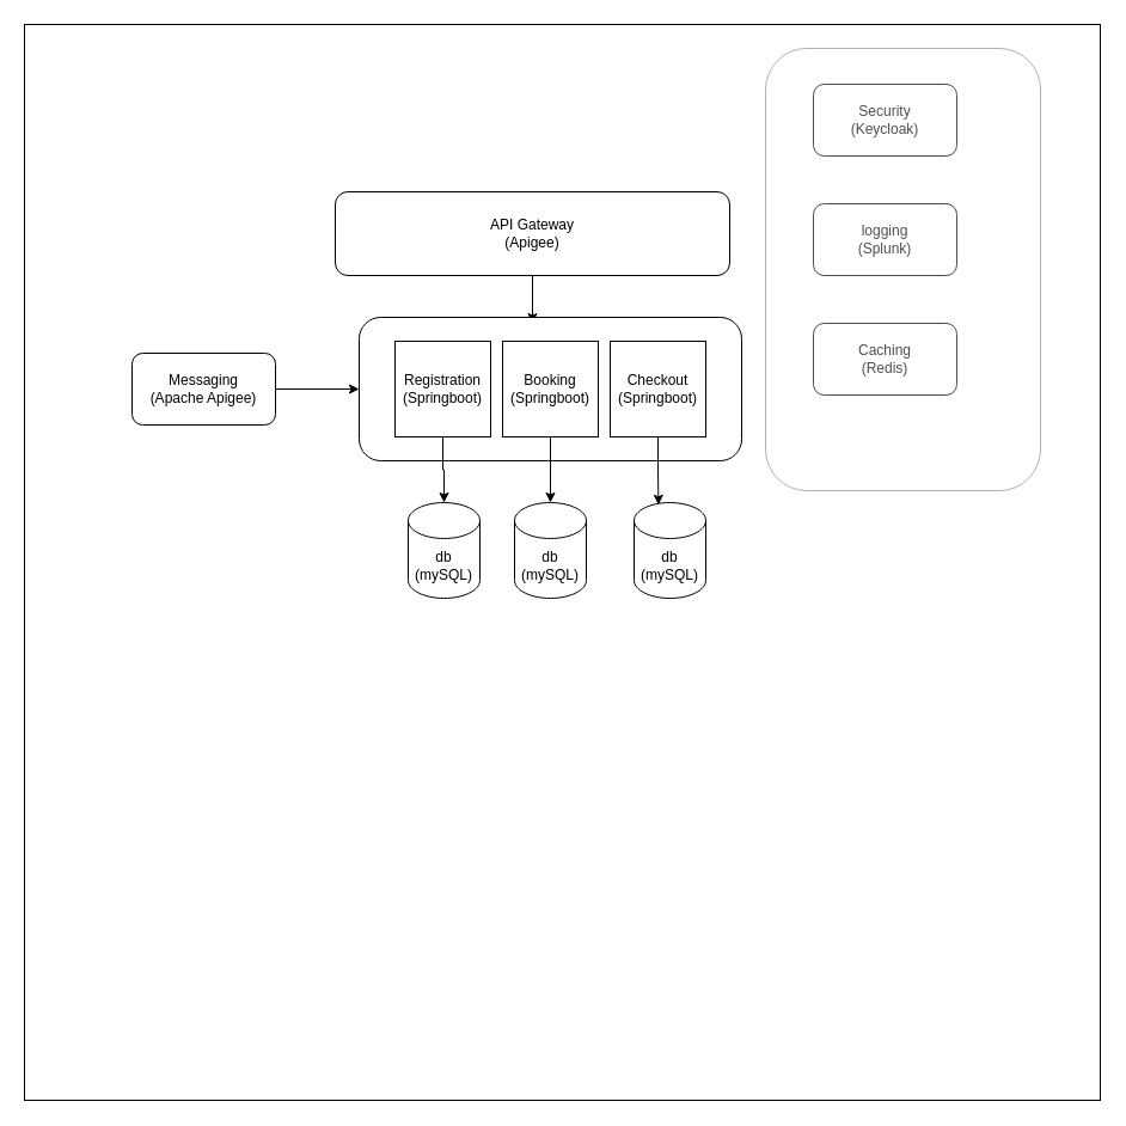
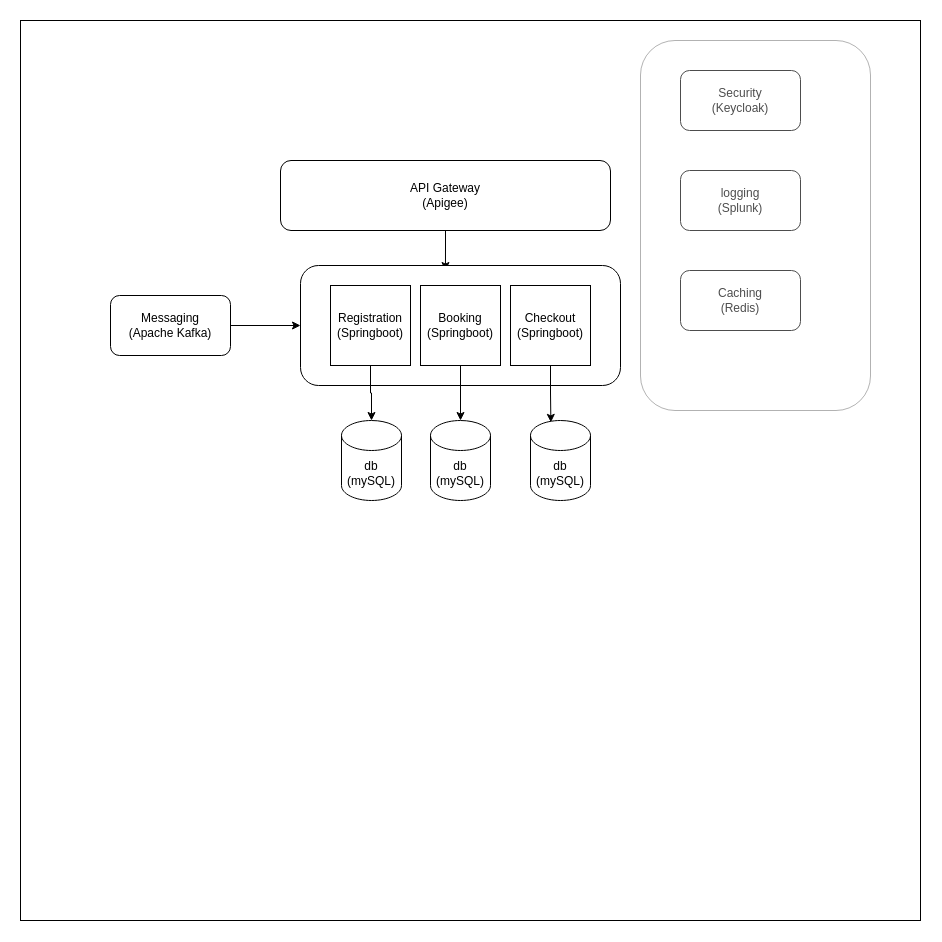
  <mxCell id="0" />
  <mxCell id="1" parent="0" />
  <mxCell id="2" value="" style="whiteSpace=wrap;html=1;aspect=fixed;" parent="1" vertex="1"><mxGeometry x="20" y="20" width="900" height="900" as="geometry" /></mxCell>
  <mxCell id="3" style="edgeStyle=orthogonalEdgeStyle;rounded=0;orthogonalLoop=1;jettySize=auto;html=1;entryX=0.453;entryY=0.042;entryDx=0;entryDy=0;entryPerimeter=0;" edge="1" parent="1" source="4" target="5"><mxGeometry relative="1" as="geometry" /></mxCell>
  <mxCell id="4" value="API Gateway&lt;br&gt;(Apigee)" style="rounded=1;whiteSpace=wrap;html=1;" parent="1" vertex="1"><mxGeometry x="280" y="160" width="330" height="70" as="geometry" /></mxCell>
  <mxCell id="5" value="Services&lt;br&gt;" style="rounded=1;whiteSpace=wrap;html=1;" parent="1" vertex="1"><mxGeometry x="300" y="265" width="320" height="120" as="geometry" /></mxCell>
  <mxCell id="6" style="edgeStyle=orthogonalEdgeStyle;rounded=0;orthogonalLoop=1;jettySize=auto;html=1;" parent="1" source="7" target="5" edge="1"><mxGeometry relative="1" as="geometry" /></mxCell>
- <mxCell id="7" value="Messaging&lt;br&gt;(Apache Apigee)" style="rounded=1;whiteSpace=wrap;html=1;" parent="1" vertex="1"><mxGeometry x="110" y="295" width="120" height="60" as="geometry" /></mxCell>
+ <mxCell id="7" value="Messaging&lt;br&gt;(Apache Kafka)" style="rounded=1;whiteSpace=wrap;html=1;" parent="1" vertex="1"><mxGeometry x="110" y="295" width="120" height="60" as="geometry" /></mxCell>
  <mxCell id="8" value="Security&lt;br&gt;(Keycloak)" style="rounded=1;whiteSpace=wrap;html=1;" parent="1" vertex="1"><mxGeometry x="680" y="70" width="120" height="60" as="geometry" /></mxCell>
  <mxCell id="9" value="logging&lt;br&gt;(Splunk)" style="rounded=1;whiteSpace=wrap;html=1;" parent="1" vertex="1"><mxGeometry x="680" y="170" width="120" height="60" as="geometry" /></mxCell>
  <mxCell id="10" value="Caching&lt;br&gt;(Redis)" style="rounded=1;whiteSpace=wrap;html=1;" parent="1" vertex="1"><mxGeometry x="680" y="270" width="120" height="60" as="geometry" /></mxCell>
  <mxCell id="11" value="" style="whiteSpace=wrap;html=1;aspect=fixed;opacity=10;" vertex="1" parent="1"><mxGeometry x="330" y="285" width="80" height="80" as="geometry" /></mxCell>
  <mxCell id="12" style="edgeStyle=orthogonalEdgeStyle;rounded=0;orthogonalLoop=1;jettySize=auto;html=1;" edge="1" parent="1" source="13" target="18"><mxGeometry relative="1" as="geometry" /></mxCell>
  <mxCell id="13" value="Registration&lt;br&gt;(Springboot)" style="whiteSpace=wrap;html=1;aspect=fixed;" vertex="1" parent="1"><mxGeometry x="330" y="285" width="80" height="80" as="geometry" /></mxCell>
  <mxCell id="14" style="edgeStyle=orthogonalEdgeStyle;rounded=0;orthogonalLoop=1;jettySize=auto;html=1;" edge="1" parent="1" source="15" target="19"><mxGeometry relative="1" as="geometry" /></mxCell>
  <mxCell id="15" value="Booking&lt;br&gt;(Springboot)" style="whiteSpace=wrap;html=1;aspect=fixed;" vertex="1" parent="1"><mxGeometry x="420" y="285" width="80" height="80" as="geometry" /></mxCell>
  <mxCell id="16" style="edgeStyle=orthogonalEdgeStyle;rounded=0;orthogonalLoop=1;jettySize=auto;html=1;entryX=0.34;entryY=0.023;entryDx=0;entryDy=0;entryPerimeter=0;" edge="1" parent="1" source="17" target="20"><mxGeometry relative="1" as="geometry" /></mxCell>
  <mxCell id="17" value="Checkout&lt;br&gt;(Springboot)" style="whiteSpace=wrap;html=1;aspect=fixed;" vertex="1" parent="1"><mxGeometry x="510" y="285" width="80" height="80" as="geometry" /></mxCell>
  <mxCell id="18" value="db&lt;br&gt;(mySQL)" style="shape=cylinder3;whiteSpace=wrap;html=1;boundedLbl=1;backgroundOutline=1;size=15;" vertex="1" parent="1"><mxGeometry x="341" y="420" width="60" height="80" as="geometry" /></mxCell>
  <mxCell id="19" value="db&lt;br&gt;(mySQL)" style="shape=cylinder3;whiteSpace=wrap;html=1;boundedLbl=1;backgroundOutline=1;size=15;" vertex="1" parent="1"><mxGeometry x="430" y="420" width="60" height="80" as="geometry" /></mxCell>
  <mxCell id="20" value="db&lt;br&gt;(mySQL)" style="shape=cylinder3;whiteSpace=wrap;html=1;boundedLbl=1;backgroundOutline=1;size=15;" vertex="1" parent="1"><mxGeometry x="530" y="420" width="60" height="80" as="geometry" /></mxCell>
  <mxCell id="21" value="" style="rounded=1;whiteSpace=wrap;html=1;strokeWidth=1;opacity=30;" vertex="1" parent="1"><mxGeometry x="640" y="40" width="230" height="370" as="geometry" /></mxCell>
